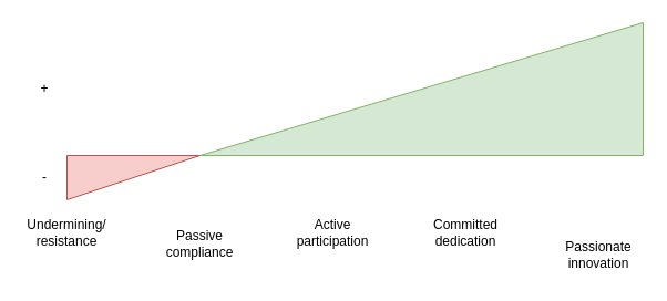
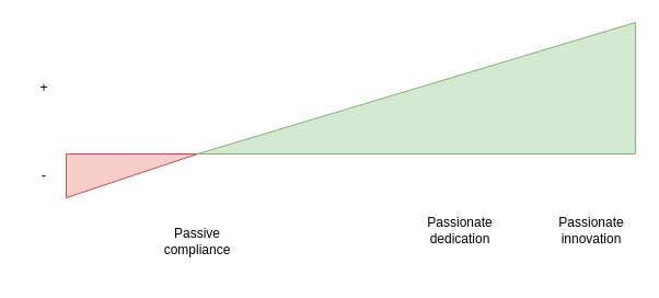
  <mxCell id="0" />
  <mxCell id="1" parent="0" />
  <mxCell id="2" value="" style="shape=manualInput;whiteSpace=wrap;html=1;size=80;rotation=-180;fillColor=#f8cecc;strokeColor=#b85450;fontSize=12;" vertex="1" parent="1"><mxGeometry x="60" y="140" width="120" height="40" as="geometry" /></mxCell>
  <mxCell id="3" value="" style="shape=manualInput;whiteSpace=wrap;html=1;size=140;rotation=0;fillColor=#d5e8d4;strokeColor=#82b366;fontSize=12;" vertex="1" parent="1"><mxGeometry x="180" y="20" width="400" height="120" as="geometry" /></mxCell>
- <mxCell id="4" value="Undermining/&lt;br style=&quot;font-size: 12px;&quot;&gt;resistance" style="rounded=0;whiteSpace=wrap;html=1;strokeColor=none;fillColor=none;fontSize=12;" vertex="1" parent="1"><mxGeometry x="20" y="180" width="80" height="60" as="geometry" /></mxCell>
  <mxCell id="5" value="Passive compliance" style="rounded=0;whiteSpace=wrap;html=1;strokeColor=none;fillColor=none;fontSize=12;" vertex="1" parent="1"><mxGeometry x="140" y="190" width="80" height="60" as="geometry" /></mxCell>
- <mxCell id="6" value="Active participation&lt;br style=&quot;font-size: 12px;&quot;&gt;" style="rounded=0;whiteSpace=wrap;html=1;strokeColor=none;fillColor=none;fontSize=12;" vertex="1" parent="1"><mxGeometry x="260" y="180" width="80" height="60" as="geometry" /></mxCell>
- <mxCell id="7" value="Committed dedication" style="rounded=0;whiteSpace=wrap;html=1;strokeColor=none;fillColor=none;fontSize=12;" vertex="1" parent="1"><mxGeometry x="380" y="180" width="80" height="60" as="geometry" /></mxCell>
- <mxCell id="8" value="Passionate innovation" style="rounded=0;whiteSpace=wrap;html=1;strokeColor=none;fillColor=none;fontSize=12;" vertex="1" parent="1"><mxGeometry x="500" y="200" width="80" height="60" as="geometry" /></mxCell>
+ <mxCell id="7" value="Passionate dedication" style="rounded=0;whiteSpace=wrap;html=1;strokeColor=none;fillColor=none;fontSize=12;" vertex="1" parent="1"><mxGeometry x="380" y="180" width="80" height="60" as="geometry" /></mxCell>
+ <mxCell id="8" value="Passionate innovation" style="rounded=0;whiteSpace=wrap;html=1;strokeColor=none;fillColor=none;fontSize=12;" vertex="1" parent="1"><mxGeometry x="500" y="180" width="80" height="60" as="geometry" /></mxCell>
  <mxCell id="9" value="-" style="rounded=0;whiteSpace=wrap;html=1;strokeColor=none;fillColor=none;fontSize=12;" vertex="1" parent="1"><mxGeometry x="20" y="140" width="40" height="40" as="geometry" /></mxCell>
  <mxCell id="10" value="+" style="rounded=0;whiteSpace=wrap;html=1;strokeColor=none;fillColor=none;fontSize=12;" vertex="1" parent="1"><mxGeometry x="20" y="20" width="40" height="120" as="geometry" /></mxCell>
